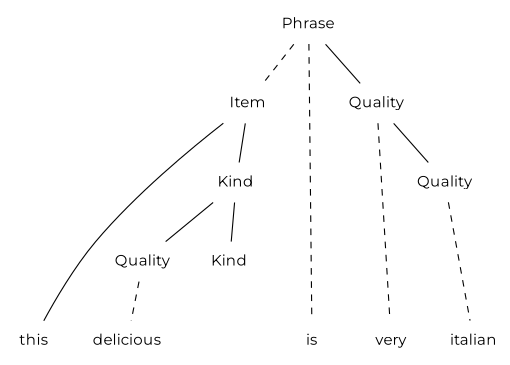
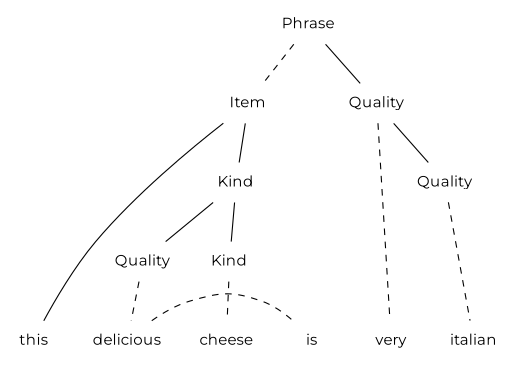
  graph {
    fontname=Montserrat
    node [fontname=Montserrat shape=plaintext]
    edge [fontname=Montserrat style=invis]
    n1 [label=Phrase]
    n2 [label=Item]
    n3 [label=Quality]
    n4 [label=Kind]
    n5 [label=Quality]
    n6 [label=Quality]
    n7 [label=Kind]
    n8 [label=this]
    n9 [label=delicious]
+   n10 [label=cheese]
    n11 [label=is]
    n12 [label=very]
    n13 [label=italian]
    subgraph sub_1 {
      rank=same
      n1
    }
    subgraph sub_2 {
      rank=same
      n2
      n3
    }
    subgraph sub_3 {
      rank=same
      n4
      n5
    }
    subgraph sub_4 {
      rank=same
      n6
      n7
    }
    subgraph sub_5 {
      rank=same
      n8
      n9
+     n10
      n11
      n12
      n13
    }
    n1 -- n2 [style=dashed]
    n1 -- n3 [style=solid]
-   n1 -- n11 [style=dashed]
+   n9 -- n11 [style=dashed]
    n2 -- n3
    n2 -- n4 [style=solid]
    n2 -- n8 [style=solid]
    n3 -- n5 [style=solid]
    n3 -- n12 [style=dashed]
    n4 -- n5
    n4 -- n6 [style=solid]
    n4 -- n7 [style=solid]
    n5 -- n13 [style=dashed]
    n6 -- n7
    n6 -- n9 [style=dashed]
+   n7 -- n10 [style=dashed]
    n8 -- n9
+   n9 -- n10
+   n10 -- n11
    n11 -- n12
    n12 -- n13
  }
